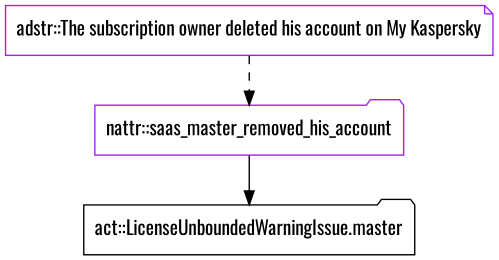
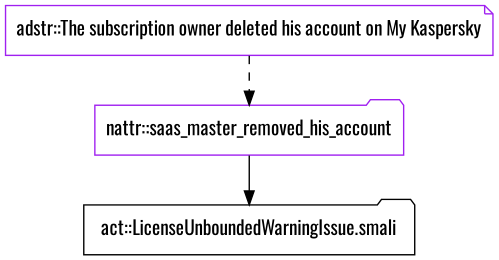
  digraph {
    fontname=Oswald
    node [color=purple shape=folder fontname=Oswald]
    edge [fontname=Oswald]
    "adstr::The subscription owner deleted his account on My Kaspersky" [shape=note]
    "nattr::saas_master_removed_his_account"
-   "act::LicenseUnboundedWarningIssue.smali" [color=black label="act::LicenseUnboundedWarningIssue.master"]
+   "act::LicenseUnboundedWarningIssue.smali" [color=black]
    "adstr::The subscription owner deleted his account on My Kaspersky" -> "nattr::saas_master_removed_his_account" [style=dashed]
    "nattr::saas_master_removed_his_account" -> "act::LicenseUnboundedWarningIssue.smali" [style=solid]
  }
